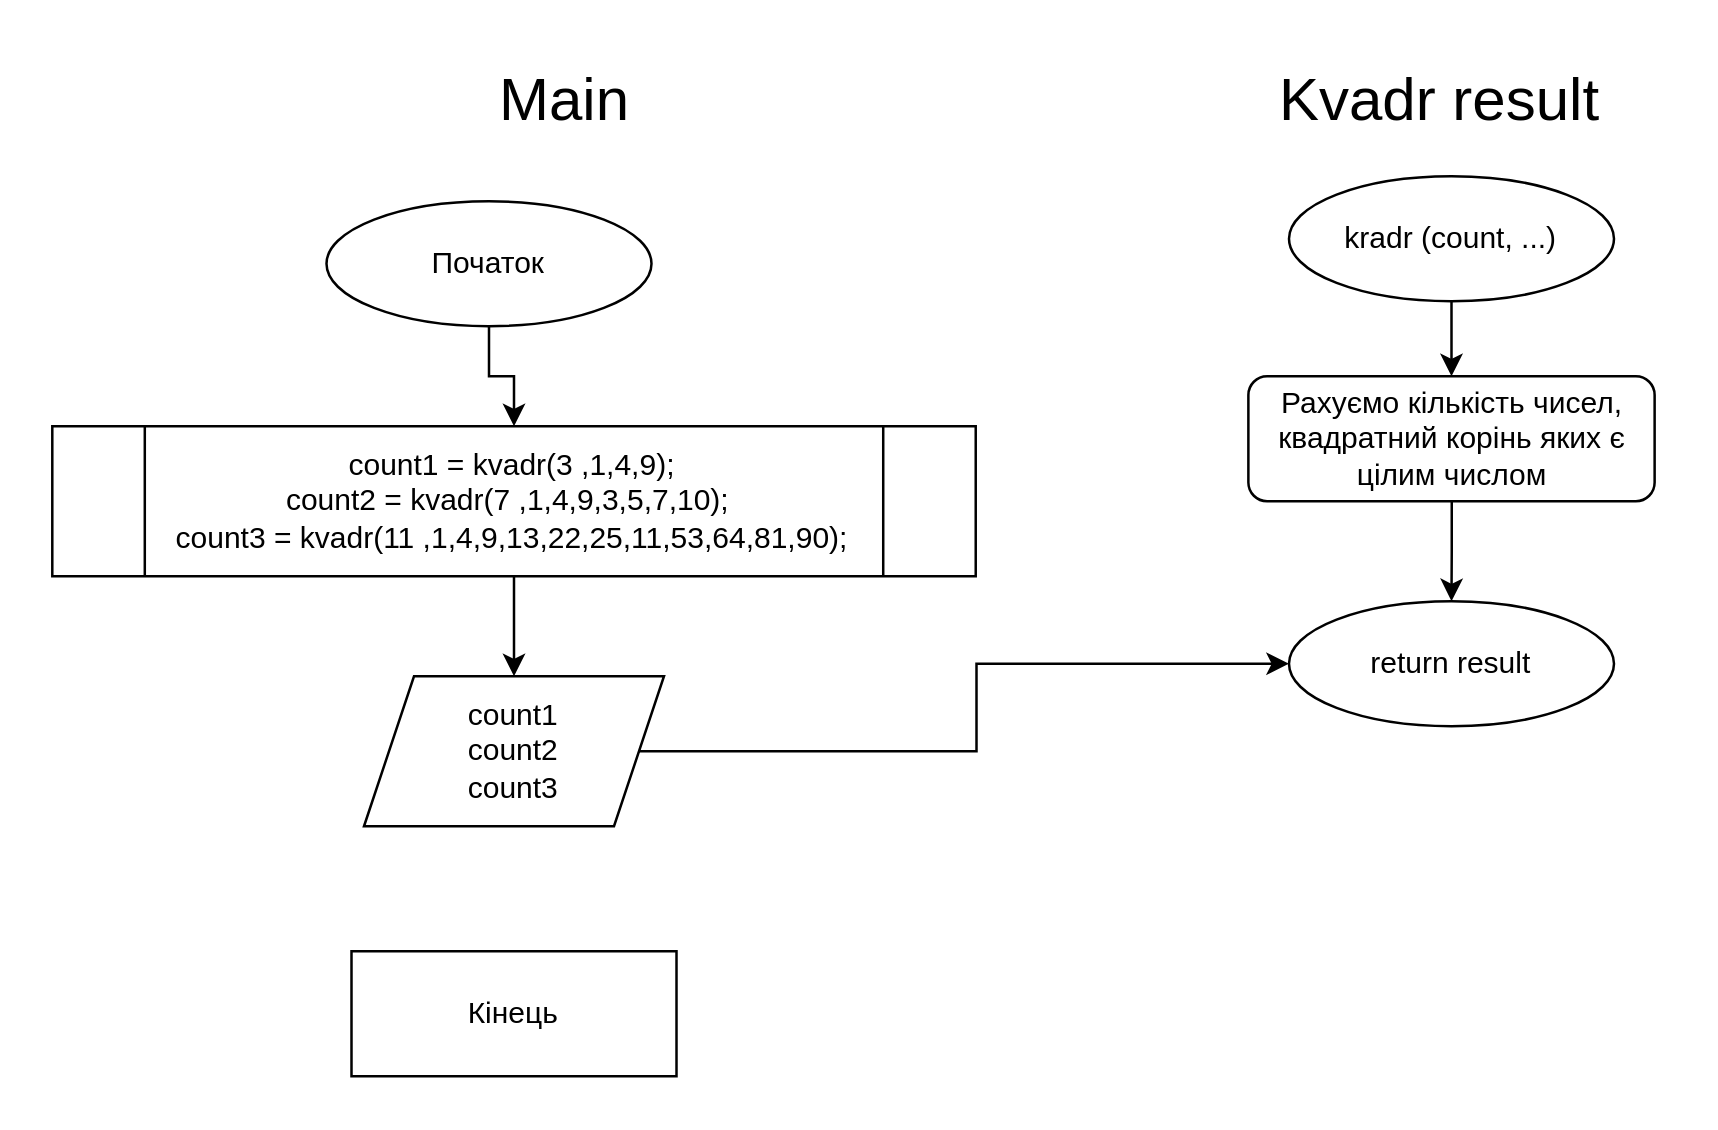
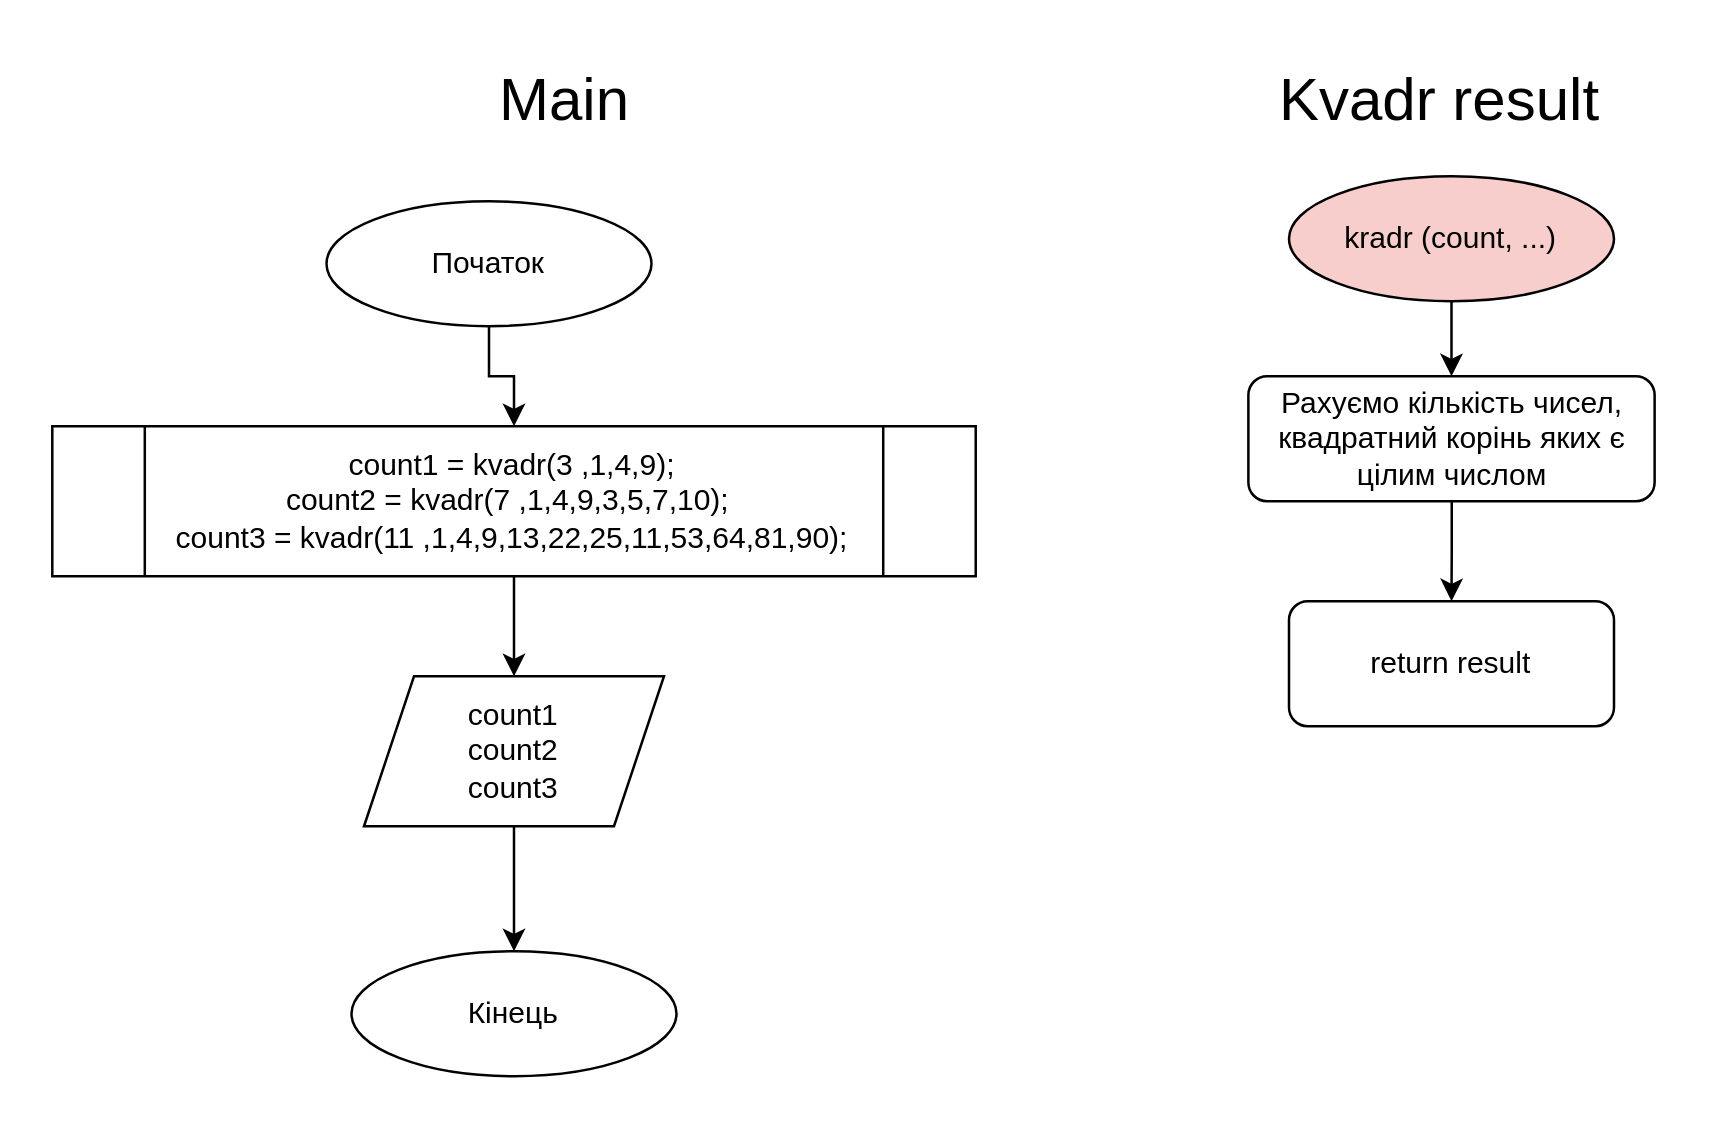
  <mxCell id="0" />
  <mxCell id="1" parent="0" />
  <mxCell id="2" value="" style="edgeStyle=orthogonalEdgeStyle;rounded=0;orthogonalLoop=1;jettySize=auto;html=1;" parent="1" source="3" target="13" edge="1"><mxGeometry relative="1" as="geometry" /></mxCell>
  <mxCell id="3" value="Початок" style="ellipse;whiteSpace=wrap;html=1;" parent="1" vertex="1"><mxGeometry x="130" y="80" width="130" height="50" as="geometry" /></mxCell>
  <mxCell id="4" value="&lt;font style=&quot;font-size: 24px;&quot;&gt;Main&lt;/font&gt;" style="text;html=1;align=center;verticalAlign=middle;resizable=0;points=[];autosize=1;strokeColor=none;fillColor=none;" parent="1" vertex="1"><mxGeometry x="185" y="20" width="80" height="40" as="geometry" /></mxCell>
  <mxCell id="5" value="&lt;font style=&quot;font-size: 24px;&quot;&gt;Kvadr result&lt;/font&gt;" style="text;html=1;align=center;verticalAlign=middle;resizable=0;points=[];autosize=1;strokeColor=none;fillColor=none;" parent="1" vertex="1"><mxGeometry x="485" y="20" width="180" height="40" as="geometry" /></mxCell>
  <mxCell id="6" style="edgeStyle=orthogonalEdgeStyle;rounded=0;orthogonalLoop=1;jettySize=auto;html=1;entryX=0.5;entryY=0;entryDx=0;entryDy=0;" parent="1" source="7" target="9" edge="1"><mxGeometry relative="1" as="geometry" /></mxCell>
- <mxCell id="7" value="kradr (count, ...)" style="ellipse;whiteSpace=wrap;html=1;" parent="1" vertex="1"><mxGeometry x="515" y="70" width="130" height="50" as="geometry" /></mxCell>
+ <mxCell id="7" value="kradr (count, ...)" style="ellipse;whiteSpace=wrap;html=1;fillColor=#f8cecc;" parent="1" vertex="1"><mxGeometry x="515" y="70" width="130" height="50" as="geometry" /></mxCell>
  <mxCell id="8" style="edgeStyle=orthogonalEdgeStyle;rounded=0;orthogonalLoop=1;jettySize=auto;html=1;entryX=0.5;entryY=0;entryDx=0;entryDy=0;" parent="1" source="9" target="10" edge="1"><mxGeometry relative="1" as="geometry" /></mxCell>
  <mxCell id="9" value="Рахуємо кількість чисел, квадратний корінь яких є цілим числом" style="rounded=1;whiteSpace=wrap;html=1;" parent="1" vertex="1"><mxGeometry x="498.75" y="150" width="162.5" height="50" as="geometry" /></mxCell>
- <mxCell id="10" value="return result" style="ellipse;whiteSpace=wrap;html=1;" parent="1" vertex="1"><mxGeometry x="515" y="240" width="130" height="50" as="geometry" /></mxCell>
- <mxCell id="11" value="Кінець" style="whiteSpace=wrap;html=1;rounded=0;" parent="1" vertex="1"><mxGeometry x="140" y="380" width="130" height="50" as="geometry" /></mxCell>
+ <mxCell id="10" value="return result" style="whiteSpace=wrap;html=1;rounded=1;" parent="1" vertex="1"><mxGeometry x="515" y="240" width="130" height="50" as="geometry" /></mxCell>
+ <mxCell id="11" value="Кінець" style="ellipse;whiteSpace=wrap;html=1;" parent="1" vertex="1"><mxGeometry x="140" y="380" width="130" height="50" as="geometry" /></mxCell>
  <mxCell id="12" value="" style="edgeStyle=orthogonalEdgeStyle;rounded=0;orthogonalLoop=1;jettySize=auto;html=1;" parent="1" source="13" target="15" edge="1"><mxGeometry relative="1" as="geometry" /></mxCell>
  <mxCell id="13" value="&lt;div&gt;count1 = kvadr(3 ,1,4,9);&lt;/div&gt;&lt;div&gt;count2 = kvadr(7 ,1,4,9,3,5,7,10);&amp;nbsp;&lt;/div&gt;&lt;div&gt;&lt;span style=&quot;background-color: initial;&quot;&gt;count3 = kvadr(11 ,1,4,9,13,22,25,11,53,64,81,90);&lt;/span&gt;&lt;/div&gt;" style="shape=process;whiteSpace=wrap;html=1;backgroundOutline=1;" parent="1" vertex="1"><mxGeometry x="20.32" y="170" width="369.37" height="60" as="geometry" /></mxCell>
- <mxCell id="14" value="" style="edgeStyle=orthogonalEdgeStyle;rounded=0;orthogonalLoop=1;jettySize=auto;html=1;" parent="1" source="15" target="10" edge="1"><mxGeometry relative="1" as="geometry" /></mxCell>
+ <mxCell id="14" value="" style="edgeStyle=orthogonalEdgeStyle;rounded=0;orthogonalLoop=1;jettySize=auto;html=1;" parent="1" source="15" target="11" edge="1"><mxGeometry relative="1" as="geometry" /></mxCell>
  <mxCell id="15" value="count1&lt;div&gt;count2&lt;/div&gt;&lt;div&gt;count3&lt;/div&gt;" style="shape=parallelogram;perimeter=parallelogramPerimeter;whiteSpace=wrap;html=1;fixedSize=1;" parent="1" vertex="1"><mxGeometry x="145" y="270" width="120" height="60" as="geometry" /></mxCell>
